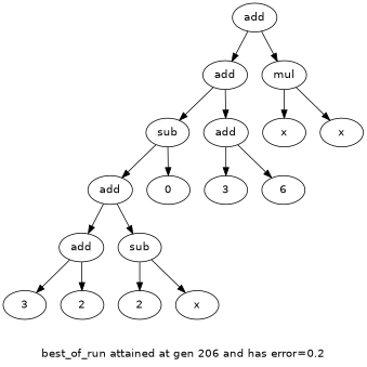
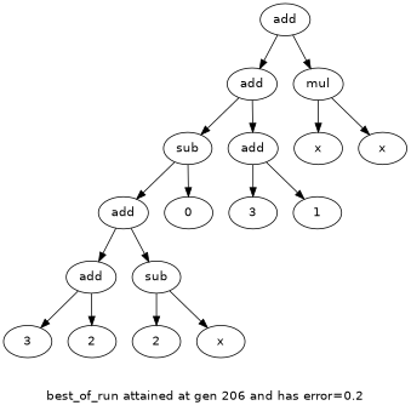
  digraph {
    label="\n\nbest_of_run attained at gen 206 and has error=0.2"
    fontname="DejaVu Sans"
    node [fontname="DejaVu Sans"]
    edge [fontname="DejaVu Sans"]
    n1 [label=add]
    n2 [label=add]
    n3 [label=mul]
    n4 [label=sub]
    n5 [label=add]
    n6 [label=add]
    n7 [label=0]
    n8 [label=add]
    n9 [label=sub]
    n10 [label=3]
    n11 [label=2]
    n12 [label=2]
    n13 [label=x]
    n14 [label=3]
-   n15 [label=6]
+   n15 [label=1]
    n16 [label=x]
    n17 [label=x]
    n1 -> n2
    n1 -> n3
    n2 -> n4
    n2 -> n5
    n3 -> n16
    n3 -> n17
    n4 -> n6
    n4 -> n7
    n5 -> n14
    n5 -> n15
    n6 -> n8
    n6 -> n9
    n8 -> n10
    n8 -> n11
    n9 -> n12
    n9 -> n13
  }
